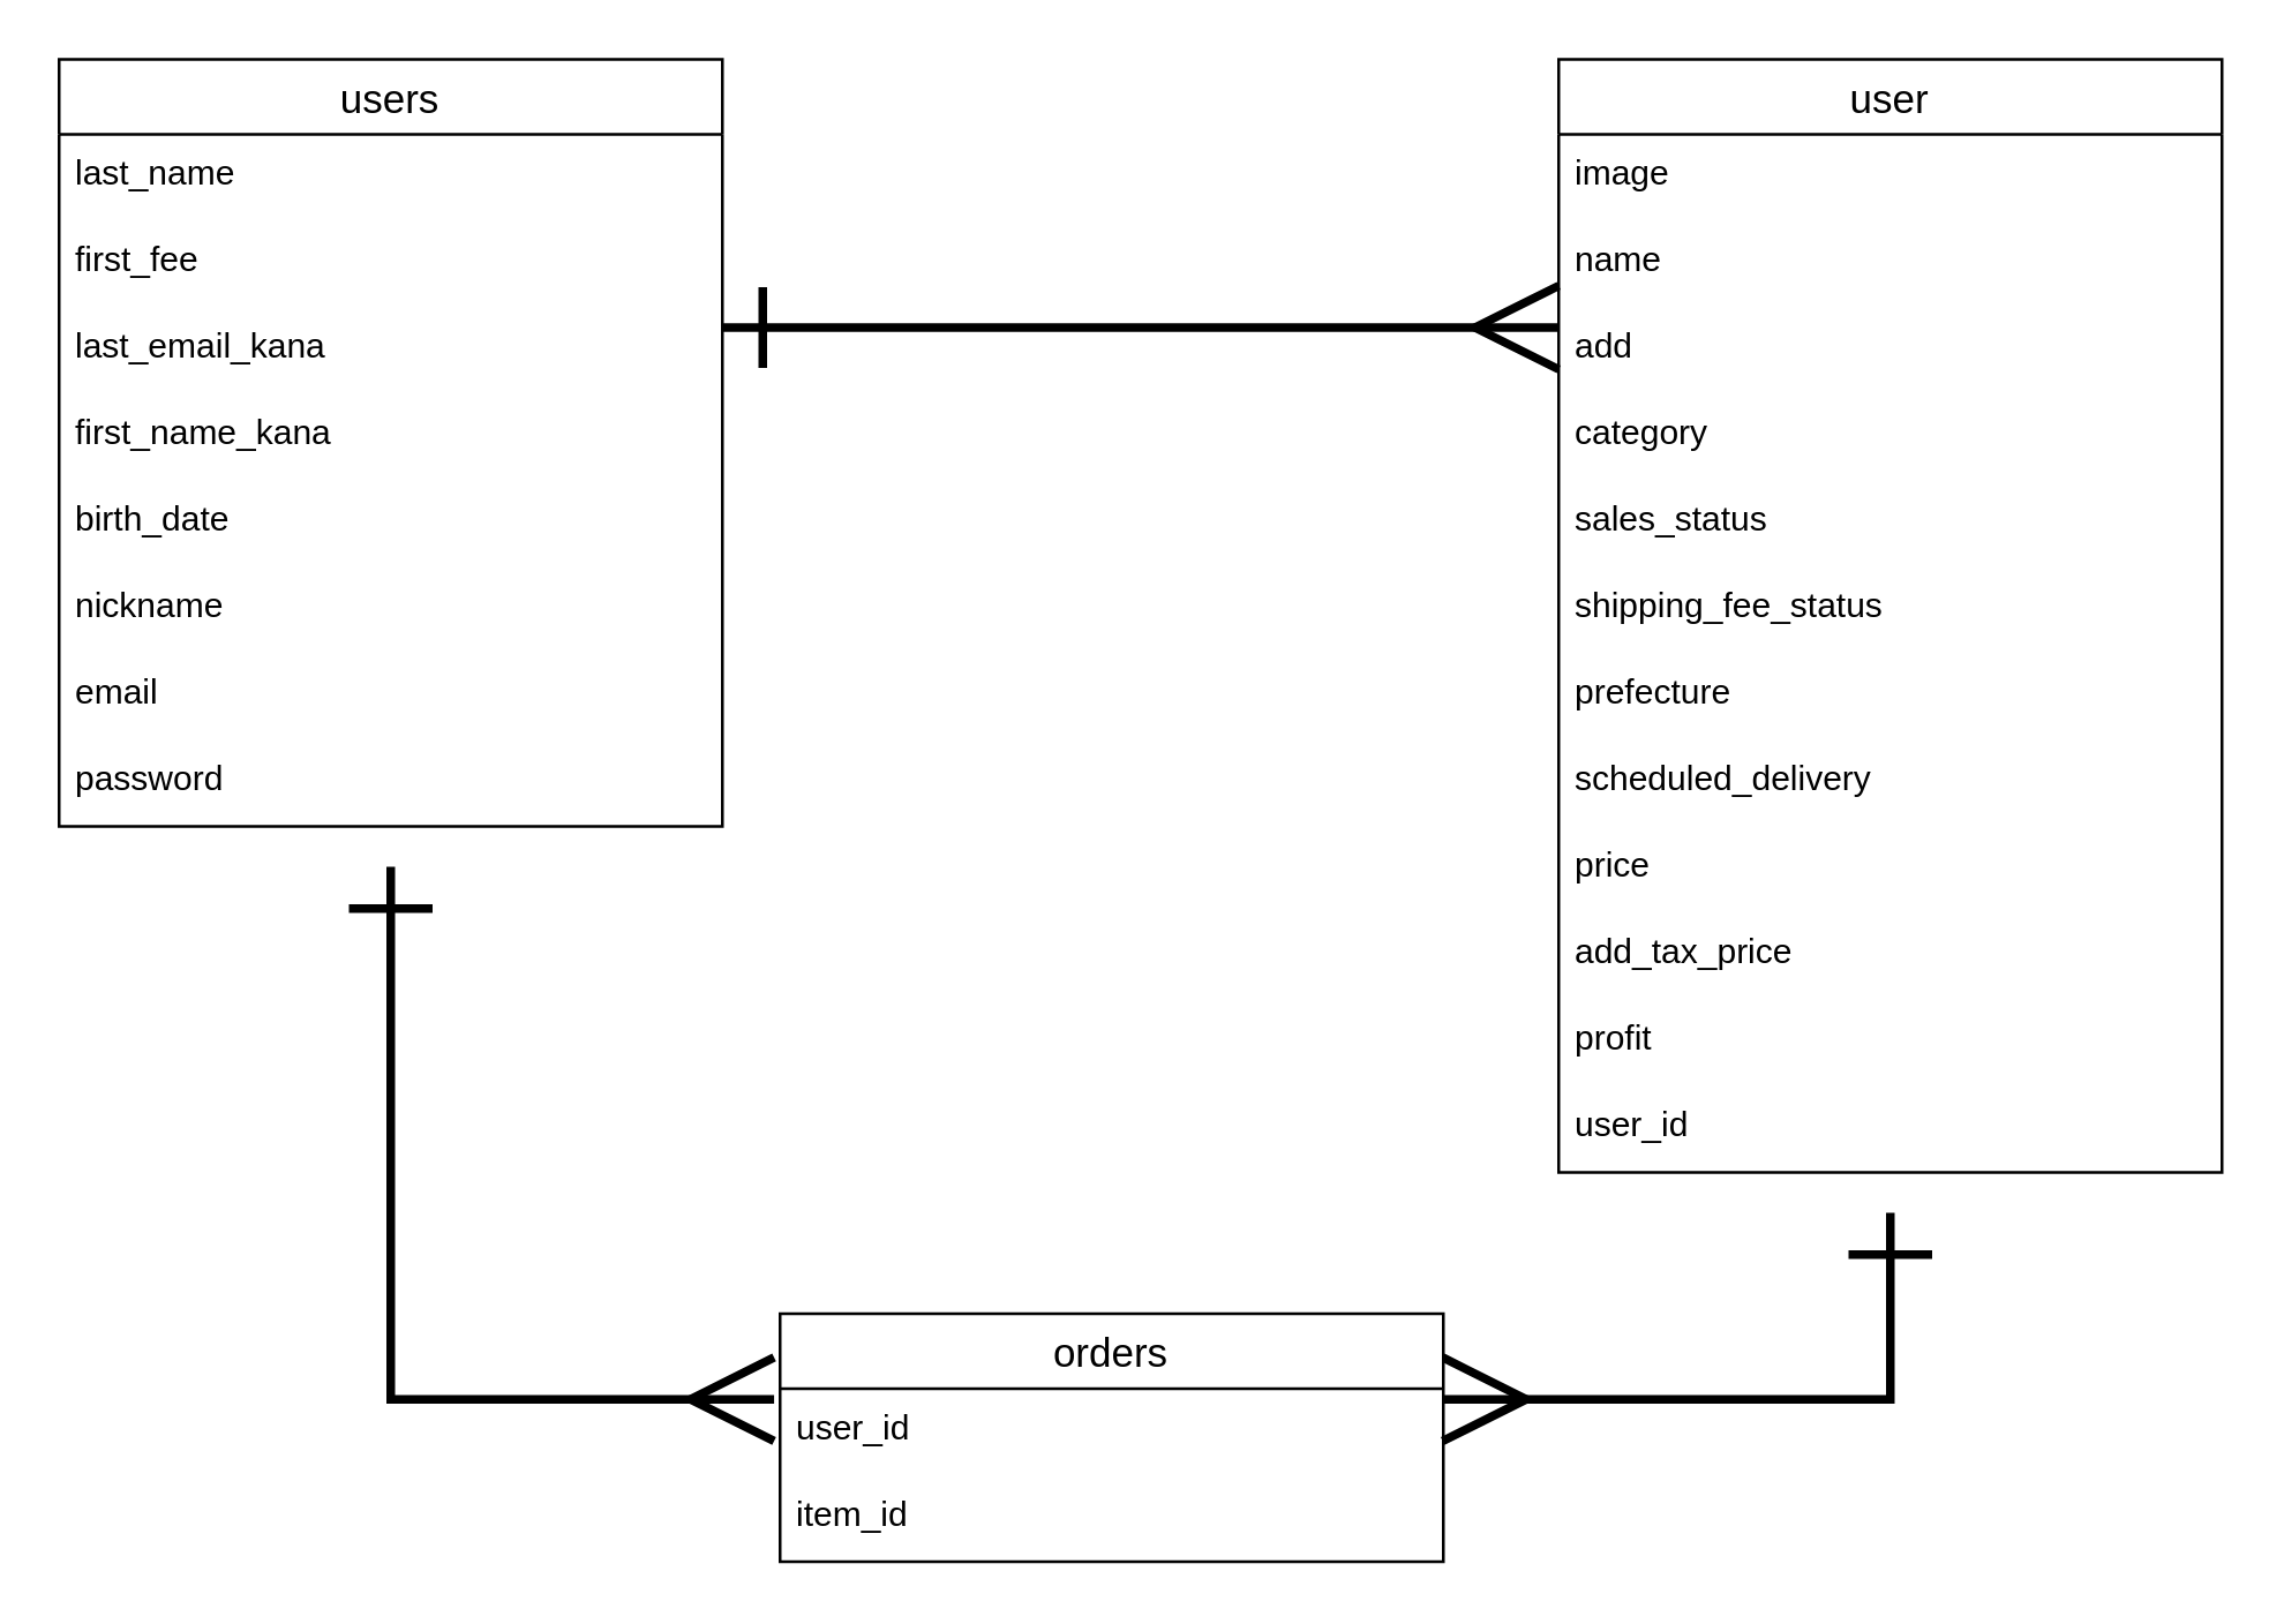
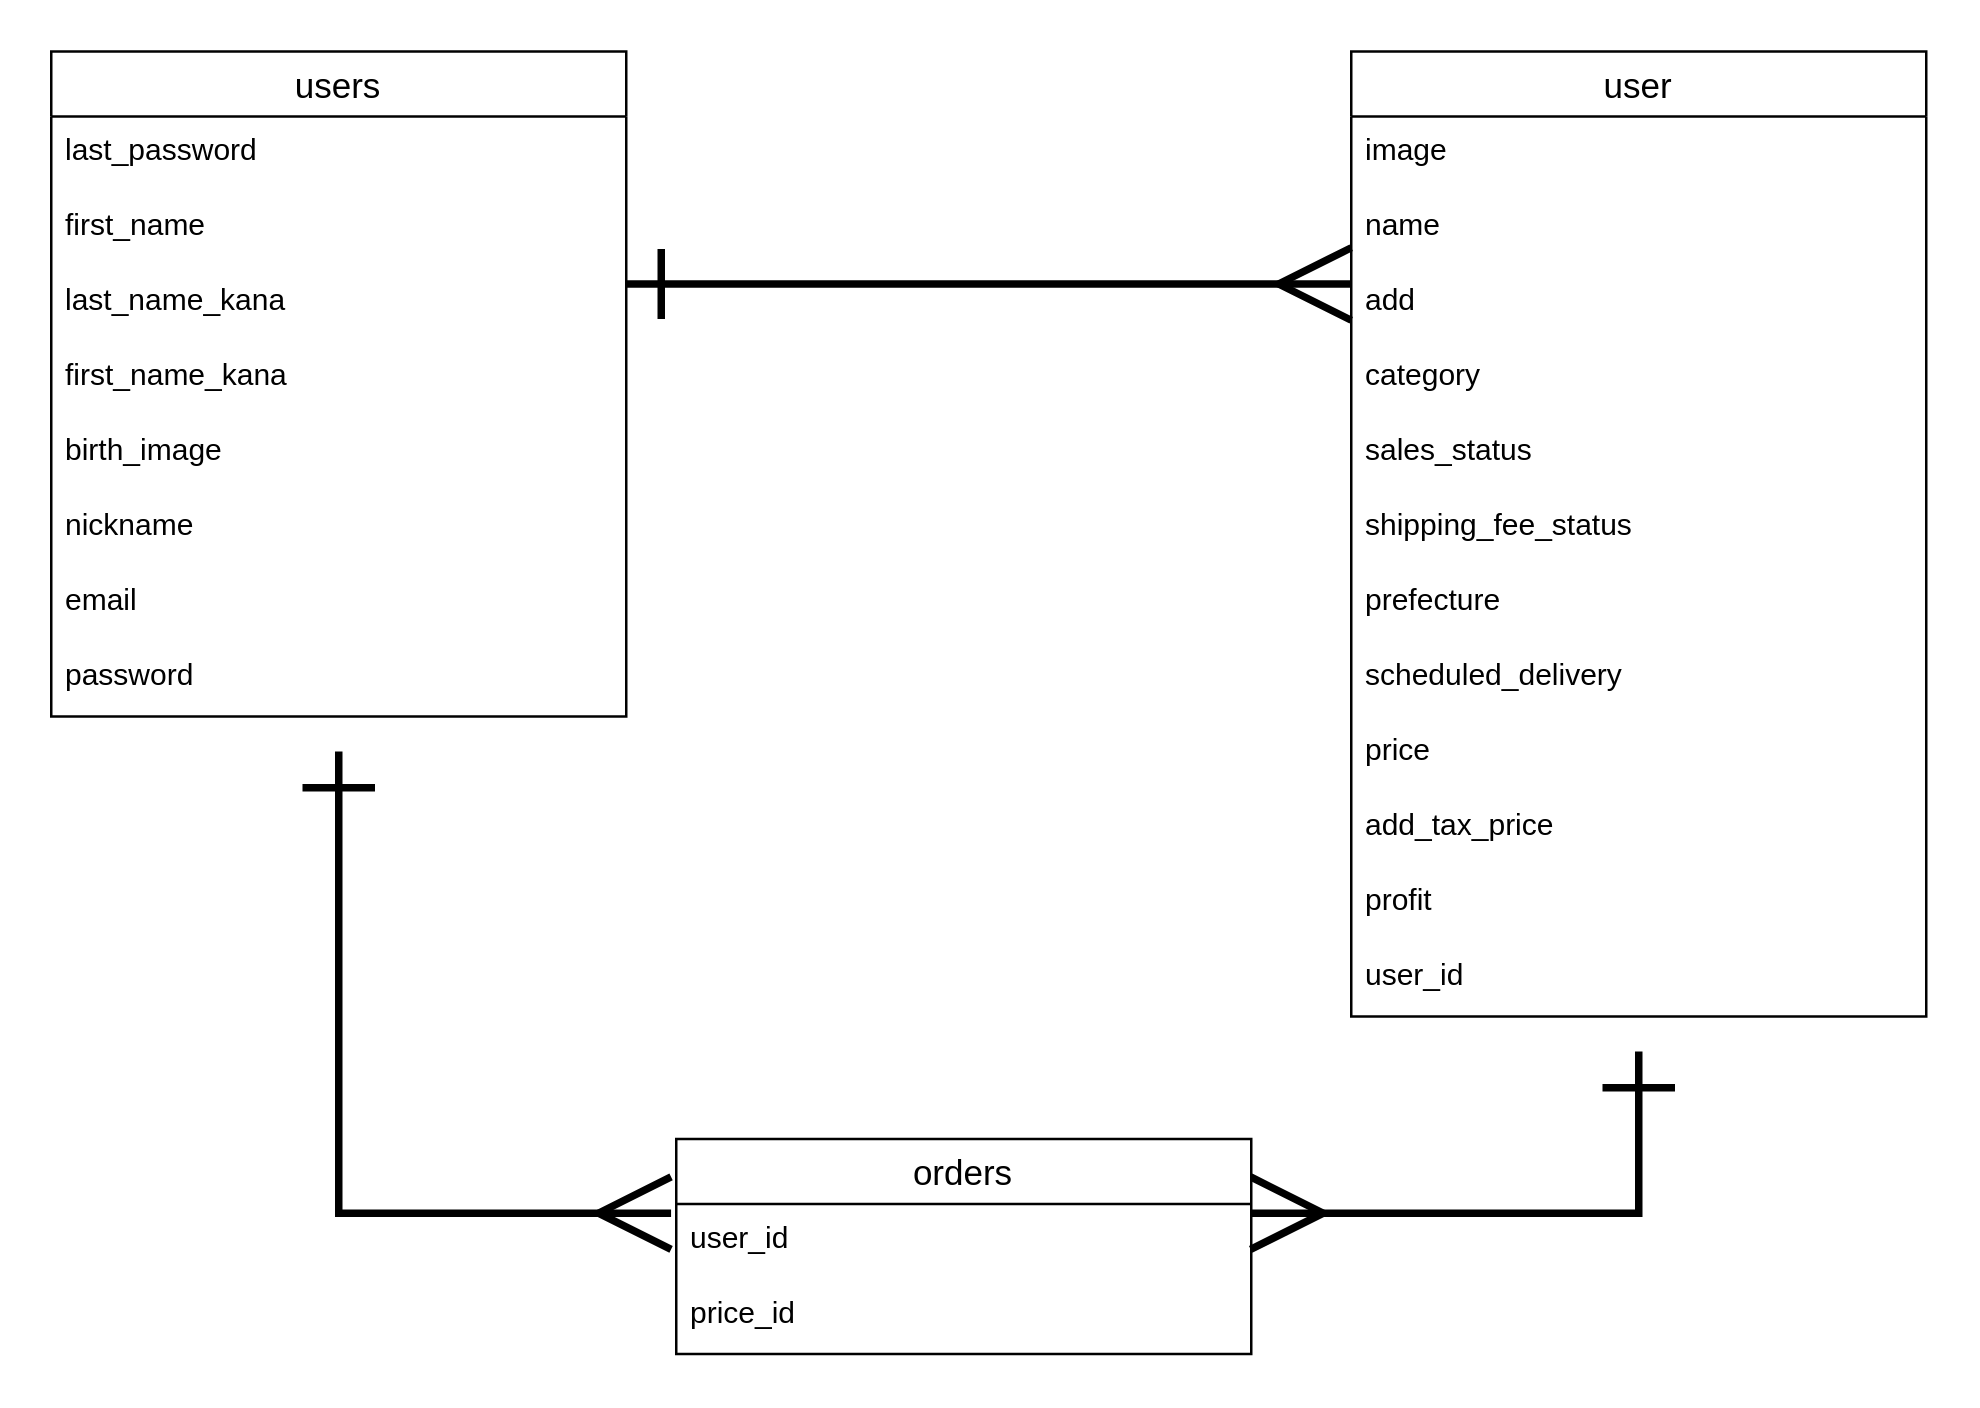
  <mxCell id="0" />
  <mxCell id="1" parent="0" />
  <mxCell id="2" style="edgeStyle=orthogonalEdgeStyle;rounded=0;jumpSize=10;orthogonalLoop=1;jettySize=auto;html=1;entryX=-0.009;entryY=0.122;entryDx=0;entryDy=0;entryPerimeter=0;startArrow=ERone;startFill=0;startSize=25;sourcePerimeterSpacing=14;endArrow=ERmany;endFill=0;endSize=25;targetPerimeterSpacing=0;strokeWidth=3;" edge="1" parent="1" source="3" target="27"><mxGeometry relative="1" as="geometry" /></mxCell>
  <mxCell id="3" value="users" style="swimlane;fontStyle=0;childLayout=stackLayout;horizontal=1;startSize=26;horizontalStack=0;resizeParent=1;resizeParentMax=0;resizeLast=0;collapsible=1;marginBottom=0;align=center;fontSize=14;" vertex="1" parent="1"><mxGeometry x="20" y="20" width="230" height="266" as="geometry"><mxRectangle x="20" y="80" width="70" height="26" as="alternateBounds" /></mxGeometry></mxCell>
- <mxCell id="4" value="last_name" style="text;strokeColor=none;fillColor=none;spacingLeft=4;spacingRight=4;overflow=hidden;rotatable=0;points=[[0,0.5],[1,0.5]];portConstraint=eastwest;fontSize=12;" vertex="1" parent="3"><mxGeometry y="26" width="230" height="30" as="geometry" /></mxCell>
- <mxCell id="5" value="first_fee" style="text;strokeColor=none;fillColor=none;spacingLeft=4;spacingRight=4;overflow=hidden;rotatable=0;points=[[0,0.5],[1,0.5]];portConstraint=eastwest;fontSize=12;" vertex="1" parent="3"><mxGeometry y="56" width="230" height="30" as="geometry" /></mxCell>
- <mxCell id="6" value="last_email_kana&#10;" style="text;strokeColor=none;fillColor=none;spacingLeft=4;spacingRight=4;overflow=hidden;rotatable=0;points=[[0,0.5],[1,0.5]];portConstraint=eastwest;fontSize=12;" vertex="1" parent="3"><mxGeometry y="86" width="230" height="30" as="geometry" /></mxCell>
+ <mxCell id="4" value="last_password" style="text;strokeColor=none;fillColor=none;spacingLeft=4;spacingRight=4;overflow=hidden;rotatable=0;points=[[0,0.5],[1,0.5]];portConstraint=eastwest;fontSize=12;" vertex="1" parent="3"><mxGeometry y="26" width="230" height="30" as="geometry" /></mxCell>
+ <mxCell id="5" value="first_name" style="text;strokeColor=none;fillColor=none;spacingLeft=4;spacingRight=4;overflow=hidden;rotatable=0;points=[[0,0.5],[1,0.5]];portConstraint=eastwest;fontSize=12;" vertex="1" parent="3"><mxGeometry y="56" width="230" height="30" as="geometry" /></mxCell>
+ <mxCell id="6" value="last_name_kana&#10;" style="text;strokeColor=none;fillColor=none;spacingLeft=4;spacingRight=4;overflow=hidden;rotatable=0;points=[[0,0.5],[1,0.5]];portConstraint=eastwest;fontSize=12;" vertex="1" parent="3"><mxGeometry y="86" width="230" height="30" as="geometry" /></mxCell>
  <mxCell id="7" value="first_name_kana" style="text;strokeColor=none;fillColor=none;spacingLeft=4;spacingRight=4;overflow=hidden;rotatable=0;points=[[0,0.5],[1,0.5]];portConstraint=eastwest;fontSize=12;" vertex="1" parent="3"><mxGeometry y="116" width="230" height="30" as="geometry" /></mxCell>
- <mxCell id="8" value="birth_date" style="text;strokeColor=none;fillColor=none;spacingLeft=4;spacingRight=4;overflow=hidden;rotatable=0;points=[[0,0.5],[1,0.5]];portConstraint=eastwest;fontSize=12;" vertex="1" parent="3"><mxGeometry y="146" width="230" height="30" as="geometry" /></mxCell>
+ <mxCell id="8" value="birth_image" style="text;strokeColor=none;fillColor=none;spacingLeft=4;spacingRight=4;overflow=hidden;rotatable=0;points=[[0,0.5],[1,0.5]];portConstraint=eastwest;fontSize=12;" vertex="1" parent="3"><mxGeometry y="146" width="230" height="30" as="geometry" /></mxCell>
  <mxCell id="9" value="nickname" style="text;strokeColor=none;fillColor=none;spacingLeft=4;spacingRight=4;overflow=hidden;rotatable=0;points=[[0,0.5],[1,0.5]];portConstraint=eastwest;fontSize=12;" vertex="1" parent="3"><mxGeometry y="176" width="230" height="30" as="geometry" /></mxCell>
  <mxCell id="10" value="email" style="text;spacingLeft=4;spacingRight=4;overflow=hidden;rotatable=0;points=[[0,0.5],[1,0.5]];portConstraint=eastwest;fontSize=12;verticalAlign=top;" vertex="1" parent="3"><mxGeometry y="206" width="230" height="30" as="geometry" /></mxCell>
  <mxCell id="11" value="password" style="text;spacingLeft=4;spacingRight=4;overflow=hidden;rotatable=0;points=[[0,0.5],[1,0.5]];portConstraint=eastwest;fontSize=12;verticalAlign=top;" vertex="1" parent="3"><mxGeometry y="236" width="230" height="30" as="geometry" /></mxCell>
  <mxCell id="12" style="edgeStyle=orthogonalEdgeStyle;rounded=0;jumpSize=10;orthogonalLoop=1;jettySize=auto;html=1;entryX=0.999;entryY=0.122;entryDx=0;entryDy=0;entryPerimeter=0;startArrow=ERone;startFill=0;startSize=25;sourcePerimeterSpacing=14;endArrow=ERmany;endFill=0;endSize=25;targetPerimeterSpacing=0;strokeWidth=3;" edge="1" parent="1" source="13" target="27"><mxGeometry relative="1" as="geometry" /></mxCell>
  <mxCell id="13" value="user" style="swimlane;fontStyle=0;childLayout=stackLayout;horizontal=1;startSize=26;horizontalStack=0;resizeParent=1;resizeParentMax=0;resizeLast=0;collapsible=1;marginBottom=0;align=center;fontSize=14;" vertex="1" parent="1"><mxGeometry x="540" y="20" width="230" height="386" as="geometry"><mxRectangle x="20" y="80" width="70" height="26" as="alternateBounds" /></mxGeometry></mxCell>
  <mxCell id="14" value="image" style="text;strokeColor=none;fillColor=none;spacingLeft=4;spacingRight=4;overflow=hidden;rotatable=0;points=[[0,0.5],[1,0.5]];portConstraint=eastwest;fontSize=12;" vertex="1" parent="13"><mxGeometry y="26" width="230" height="30" as="geometry" /></mxCell>
  <mxCell id="15" value="name" style="text;strokeColor=none;fillColor=none;spacingLeft=4;spacingRight=4;overflow=hidden;rotatable=0;points=[[0,0.5],[1,0.5]];portConstraint=eastwest;fontSize=12;" vertex="1" parent="13"><mxGeometry y="56" width="230" height="30" as="geometry" /></mxCell>
  <mxCell id="16" value="add" style="text;strokeColor=none;fillColor=none;spacingLeft=4;spacingRight=4;overflow=hidden;rotatable=0;points=[[0,0.5],[1,0.5]];portConstraint=eastwest;fontSize=12;" vertex="1" parent="13"><mxGeometry y="86" width="230" height="30" as="geometry" /></mxCell>
  <mxCell id="17" value="category" style="text;strokeColor=none;fillColor=none;spacingLeft=4;spacingRight=4;overflow=hidden;rotatable=0;points=[[0,0.5],[1,0.5]];portConstraint=eastwest;fontSize=12;" vertex="1" parent="13"><mxGeometry y="116" width="230" height="30" as="geometry" /></mxCell>
  <mxCell id="18" value="sales_status" style="text;strokeColor=none;fillColor=none;spacingLeft=4;spacingRight=4;overflow=hidden;rotatable=0;points=[[0,0.5],[1,0.5]];portConstraint=eastwest;fontSize=12;" vertex="1" parent="13"><mxGeometry y="146" width="230" height="30" as="geometry" /></mxCell>
  <mxCell id="19" value="shipping_fee_status" style="text;strokeColor=none;fillColor=none;spacingLeft=4;spacingRight=4;overflow=hidden;rotatable=0;points=[[0,0.5],[1,0.5]];portConstraint=eastwest;fontSize=12;" vertex="1" parent="13"><mxGeometry y="176" width="230" height="30" as="geometry" /></mxCell>
  <mxCell id="20" value="prefecture" style="text;spacingLeft=4;spacingRight=4;overflow=hidden;rotatable=0;points=[[0,0.5],[1,0.5]];portConstraint=eastwest;fontSize=12;verticalAlign=top;" vertex="1" parent="13"><mxGeometry y="206" width="230" height="30" as="geometry" /></mxCell>
  <mxCell id="21" value="scheduled_delivery" style="text;spacingLeft=4;spacingRight=4;overflow=hidden;rotatable=0;points=[[0,0.5],[1,0.5]];portConstraint=eastwest;fontSize=12;verticalAlign=top;" vertex="1" parent="13"><mxGeometry y="236" width="230" height="30" as="geometry" /></mxCell>
  <mxCell id="22" value="price" style="text;spacingLeft=4;spacingRight=4;overflow=hidden;rotatable=0;points=[[0,0.5],[1,0.5]];portConstraint=eastwest;fontSize=12;verticalAlign=top;" vertex="1" parent="13"><mxGeometry y="266" width="230" height="30" as="geometry" /></mxCell>
  <mxCell id="23" value="add_tax_price" style="text;spacingLeft=4;spacingRight=4;overflow=hidden;rotatable=0;points=[[0,0.5],[1,0.5]];portConstraint=eastwest;fontSize=12;verticalAlign=top;" vertex="1" parent="13"><mxGeometry y="296" width="230" height="30" as="geometry" /></mxCell>
  <mxCell id="24" value="profit" style="text;spacingLeft=4;spacingRight=4;overflow=hidden;rotatable=0;points=[[0,0.5],[1,0.5]];portConstraint=eastwest;fontSize=12;verticalAlign=top;" vertex="1" parent="13"><mxGeometry y="326" width="230" height="30" as="geometry" /></mxCell>
  <mxCell id="25" value="user_id" style="text;spacingLeft=4;spacingRight=4;overflow=hidden;rotatable=0;points=[[0,0.5],[1,0.5]];portConstraint=eastwest;fontSize=12;verticalAlign=top;" vertex="1" parent="13"><mxGeometry y="356" width="230" height="30" as="geometry" /></mxCell>
  <mxCell id="26" value="orders" style="swimlane;fontStyle=0;childLayout=stackLayout;horizontal=1;startSize=26;horizontalStack=0;resizeParent=1;resizeParentMax=0;resizeLast=0;collapsible=1;marginBottom=0;align=center;fontSize=14;" vertex="1" parent="1"><mxGeometry x="270" y="455" width="230" height="86" as="geometry"><mxRectangle x="20" y="80" width="70" height="26" as="alternateBounds" /></mxGeometry></mxCell>
  <mxCell id="27" value="user_id" style="text;spacingLeft=4;spacingRight=4;overflow=hidden;rotatable=0;points=[[0,0.5],[1,0.5]];portConstraint=eastwest;fontSize=12;verticalAlign=top;" vertex="1" parent="26"><mxGeometry y="26" width="230" height="30" as="geometry" /></mxCell>
- <mxCell id="28" value="item_id" style="text;spacingLeft=4;spacingRight=4;overflow=hidden;rotatable=0;points=[[0,0.5],[1,0.5]];portConstraint=eastwest;fontSize=12;verticalAlign=top;" vertex="1" parent="26"><mxGeometry y="56" width="230" height="30" as="geometry" /></mxCell>
+ <mxCell id="28" value="price_id" style="text;spacingLeft=4;spacingRight=4;overflow=hidden;rotatable=0;points=[[0,0.5],[1,0.5]];portConstraint=eastwest;fontSize=12;verticalAlign=top;" vertex="1" parent="26"><mxGeometry y="56" width="230" height="30" as="geometry" /></mxCell>
  <mxCell id="29" style="edgeStyle=orthogonalEdgeStyle;rounded=0;orthogonalLoop=1;jettySize=auto;html=1;startArrow=ERone;startFill=0;endArrow=ERmany;endFill=0;strokeWidth=3;jumpSize=10;targetPerimeterSpacing=0;endSize=25;startSize=24;" edge="1" parent="1"><mxGeometry relative="1" as="geometry"><mxPoint x="250" y="113" as="sourcePoint" /><mxPoint x="540" y="113" as="targetPoint" /></mxGeometry></mxCell>
